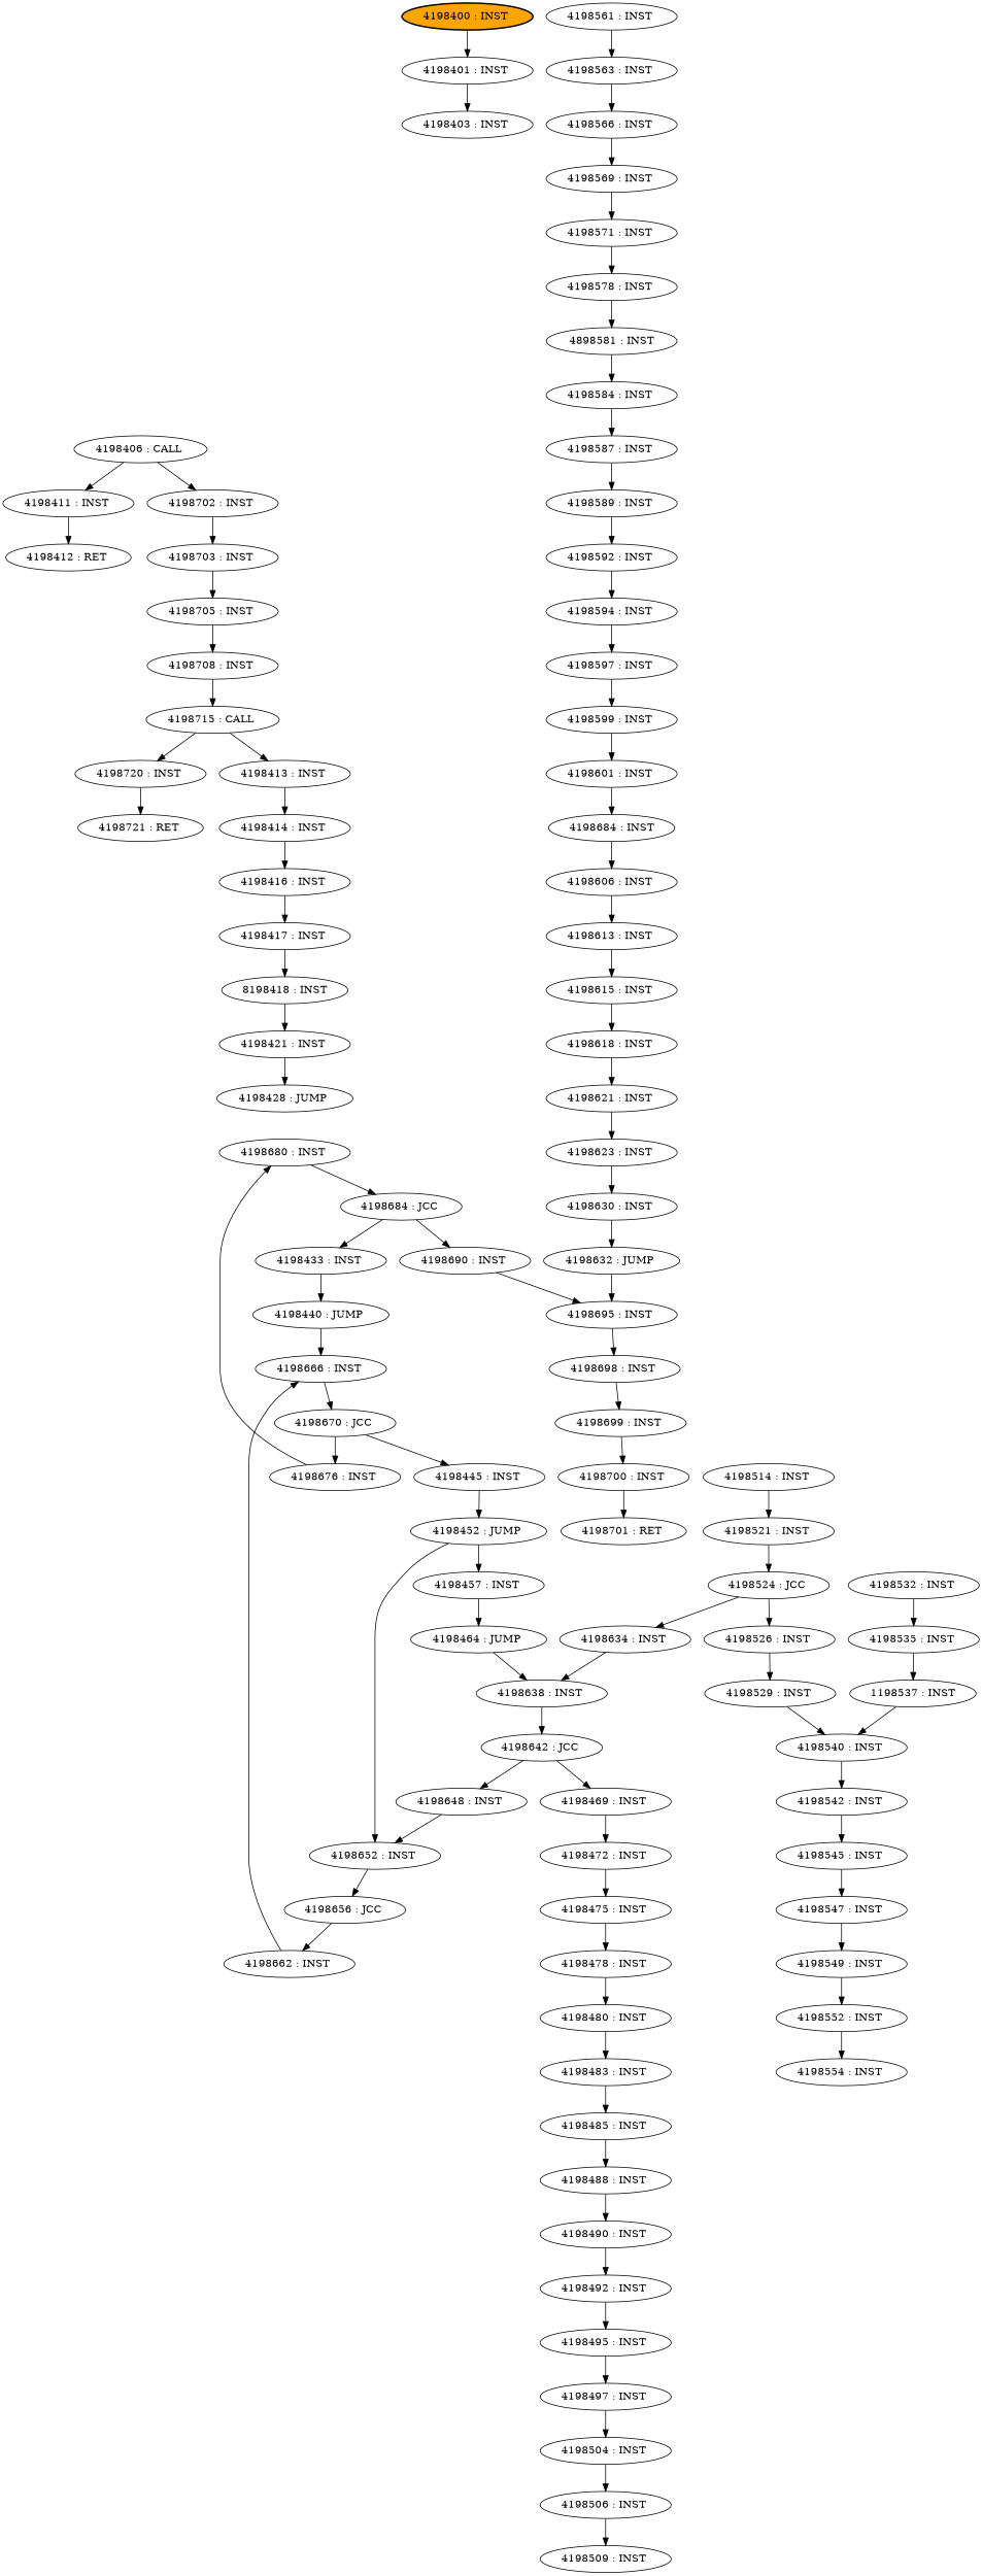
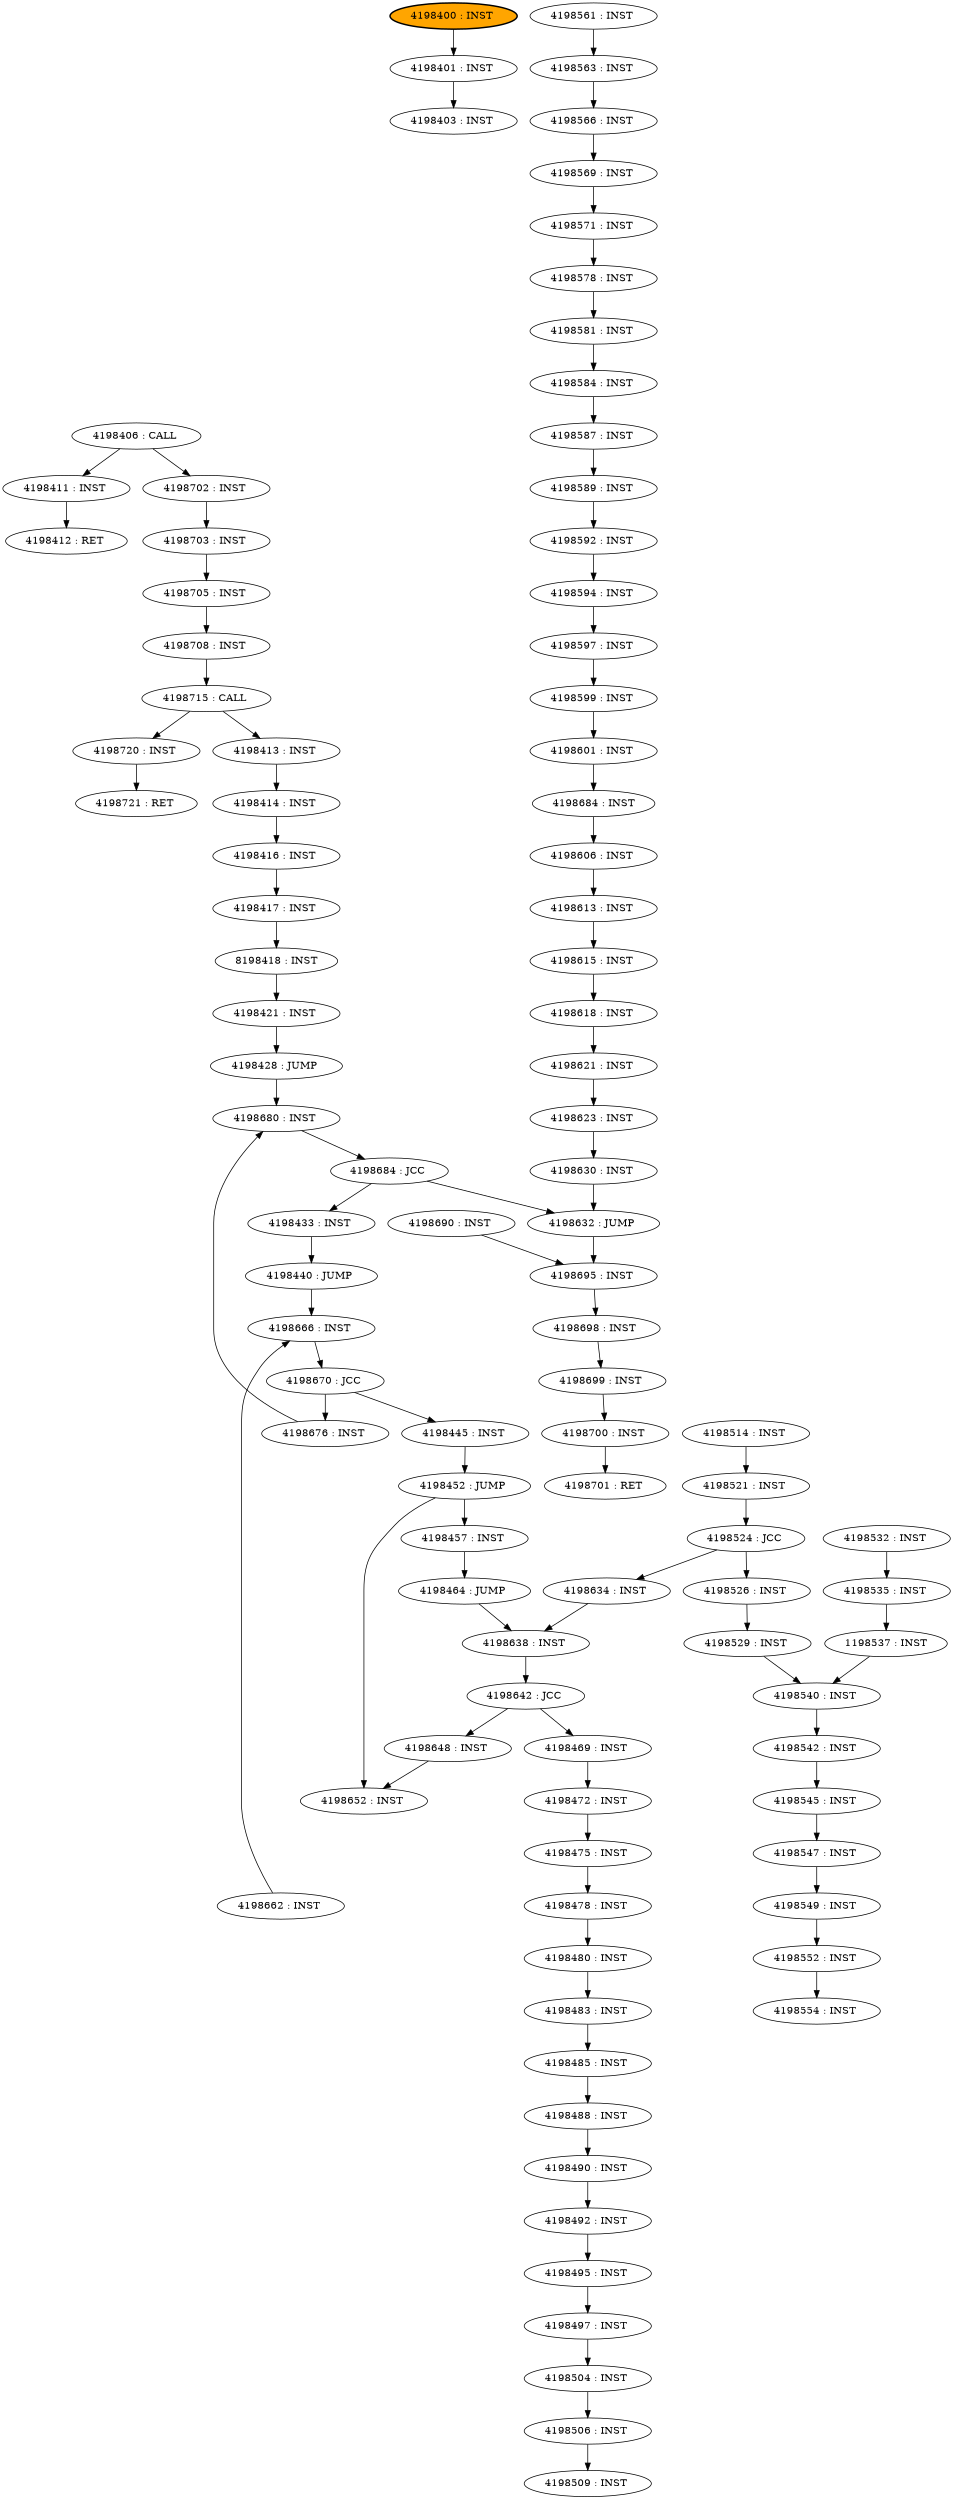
  digraph {
    n1 [fillcolor=orange label="4198400 : INST " style="filled,bold"]
    n2 [label="4198401 : INST "]
    n3 [label="4198403 : INST "]
    n4 [label="4198406 : CALL "]
    n5 [label="4198702 : INST "]
    n6 [label="4198411 : INST "]
    n7 [label="4198703 : INST "]
    n8 [label="4198412 : RET "]
    n9 [label="4198705 : INST "]
    n10 [label="4198708 : INST "]
    n11 [label="4198715 : CALL "]
    n12 [label="4198413 : INST "]
    n13 [label="4198720 : INST "]
    n14 [label="4198414 : INST "]
    n15 [label="4198721 : RET "]
    n16 [label="4198416 : INST "]
    n17 [label="4198417 : INST "]
    n18 [label="8198418 : INST"]
    n19 [label="4198421 : INST "]
    n20 [label="4198428 : JUMP "]
    n21 [label="4198680 : INST "]
    n22 [label="4198684 : JCC "]
    n23 [label="4198433 : INST "]
    n24 [label="4198690 : INST "]
    n25 [label="4198440 : JUMP "]
    n26 [label="4198695 : INST "]
    n27 [label="4198666 : INST "]
    n28 [label="4198698 : INST "]
    n29 [label="4198670 : JCC "]
    n30 [label="4198445 : INST "]
    n31 [label="4198676 : INST "]
    n32 [label="4198452 : JUMP "]
    n33 [label="4198652 : INST "]
    n34 [label="4198457 : INST "]
-   n35 [label="4198656 : JCC "]
    n36 [label="4198662 : INST "]
    n37 [label="4198464 : JUMP "]
    n38 [label="4198638 : INST "]
    n39 [label="4198642 : JCC "]
    n40 [label="4198469 : INST "]
    n41 [label="4198648 : INST "]
    n42 [label="4198472 : INST "]
    n43 [label="4198475 : INST "]
    n44 [label="4198478 : INST "]
    n45 [label="4198480 : INST "]
    n46 [label="4198483 : INST "]
    n47 [label="4198485 : INST "]
    n48 [label="4198488 : INST "]
    n49 [label="4198490 : INST "]
    n50 [label="4198492 : INST "]
    n51 [label="4198495 : INST "]
    n52 [label="4198497 : INST "]
    n53 [label="4198504 : INST "]
    n54 [label="4198506 : INST "]
    n55 [label="4198509 : INST "]
    n56 [label="4198514 : INST "]
    n57 [label="4198521 : INST "]
    n58 [label="4198524 : JCC "]
    n59 [label="4198634 : INST "]
    n60 [label="4198526 : INST "]
    n61 [label="4198529 : INST "]
    n62 [label="4198540 : INST "]
    n63 [label="4198532 : INST "]
    n64 [label="4198535 : INST "]
    n65 [label="1198537 : INST"]
    n66 [label="4198542 : INST "]
    n67 [label="4198545 : INST "]
    n68 [label="4198547 : INST "]
    n69 [label="4198549 : INST "]
    n70 [label="4198552 : INST "]
    n71 [label="4198554 : INST "]
    n72 [label="4198561 : INST "]
    n73 [label="4198563 : INST "]
    n74 [label="4198566 : INST "]
    n75 [label="4198569 : INST "]
    n76 [label="4198571 : INST "]
    n77 [label="4198578 : INST "]
-   n78 [label="4898581 : INST"]
+   n78 [label="4198581 : INST "]
    n79 [label="4198584 : INST "]
    n80 [label="4198587 : INST "]
    n81 [label="4198589 : INST "]
    n82 [label="4198592 : INST "]
    n83 [label="4198594 : INST "]
    n84 [label="4198597 : INST "]
    n85 [label="4198599 : INST "]
    n86 [label="4198601 : INST "]
    n87 [label="4198684 : INST"]
    n88 [label="4198606 : INST "]
    n89 [label="4198613 : INST "]
    n90 [label="4198615 : INST "]
    n91 [label="4198618 : INST "]
    n92 [label="4198621 : INST "]
    n93 [label="4198623 : INST "]
    n94 [label="4198630 : INST "]
    n95 [label="4198632 : JUMP "]
    n96 [label="4198699 : INST "]
    n97 [label="4198700 : INST "]
    n98 [label="4198701 : RET "]
    n1 -> n2
    n2 -> n3
    n4 -> n5
    n4 -> n6
    n5 -> n7
    n6 -> n8
    n7 -> n9
    n9 -> n10
    n10 -> n11
    n11 -> n12
    n11 -> n13
    n12 -> n14
    n13 -> n15
    n14 -> n16
    n16 -> n17
    n17 -> n18
    n18 -> n19
    n19 -> n20
+   n20 -> n21
    n21 -> n22
    n22 -> n23
-   n22 -> n24
+   n22 -> n95
    n23 -> n25
    n24 -> n26
    n25 -> n27
    n26 -> n28
    n27 -> n29
    n28 -> n96
    n29 -> n30
    n29 -> n31
    n30 -> n32
    n31 -> n21
    n32 -> n33
    n32 -> n34
-   n33 -> n35
    n34 -> n37
-   n35 -> n36
    n36 -> n27
    n37 -> n38
    n38 -> n39
    n39 -> n40
    n39 -> n41
    n40 -> n42
    n41 -> n33
    n42 -> n43
    n43 -> n44
    n44 -> n45
    n45 -> n46
    n46 -> n47
    n47 -> n48
    n48 -> n49
    n49 -> n50
    n50 -> n51
    n51 -> n52
    n52 -> n53
    n53 -> n54
    n54 -> n55
    n56 -> n57
    n57 -> n58
    n58 -> n59
    n58 -> n60
    n59 -> n38
    n60 -> n61
    n61 -> n62
    n62 -> n66
    n63 -> n64
    n64 -> n65
    n65 -> n62
    n66 -> n67
    n67 -> n68
    n68 -> n69
    n69 -> n70
    n70 -> n71
    n72 -> n73
    n73 -> n74
    n74 -> n75
    n75 -> n76
    n76 -> n77
    n77 -> n78
    n78 -> n79
    n79 -> n80
    n80 -> n81
    n81 -> n82
    n82 -> n83
    n83 -> n84
    n84 -> n85
    n85 -> n86
    n86 -> n87
    n87 -> n88
    n88 -> n89
    n89 -> n90
    n90 -> n91
    n91 -> n92
    n92 -> n93
    n93 -> n94
    n94 -> n95
    n95 -> n26
    n96 -> n97
    n97 -> n98
  }
